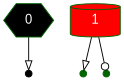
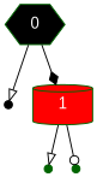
  digraph {
    node [color=darkgreen fontname=Arial shape=point]
    edge [arrowhead=onormal]
    n1 [fillcolor=black fontcolor=white label=0 shape=hexagon style=filled]
    null0xaaaaaaac12c0L [width=0.1 color=black]
    n3 [fillcolor=red fontcolor=white label=1 shape=cylinder style=filled]
    null0xaaaaaaac14f0L [width=0.1]
    null0xaaaaaaac14f0R [width=0.1]
    n1 -> null0xaaaaaaac12c0L
+   n1 -> n3 [arrowhead=diamond]
    n3 -> null0xaaaaaaac14f0L
    n3 -> null0xaaaaaaac14f0R [arrowhead=odot]
  }
